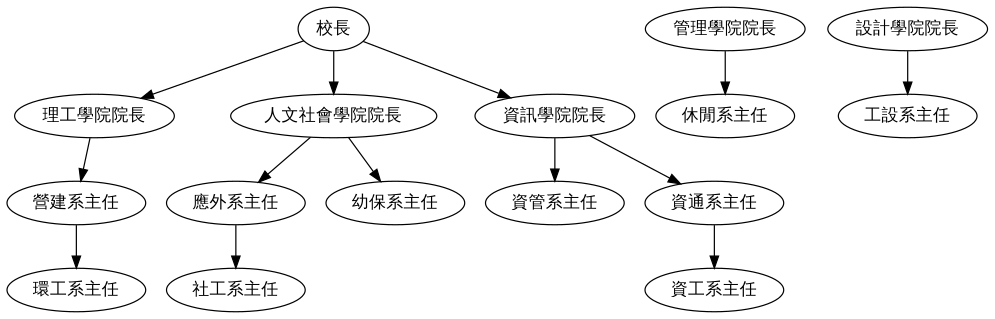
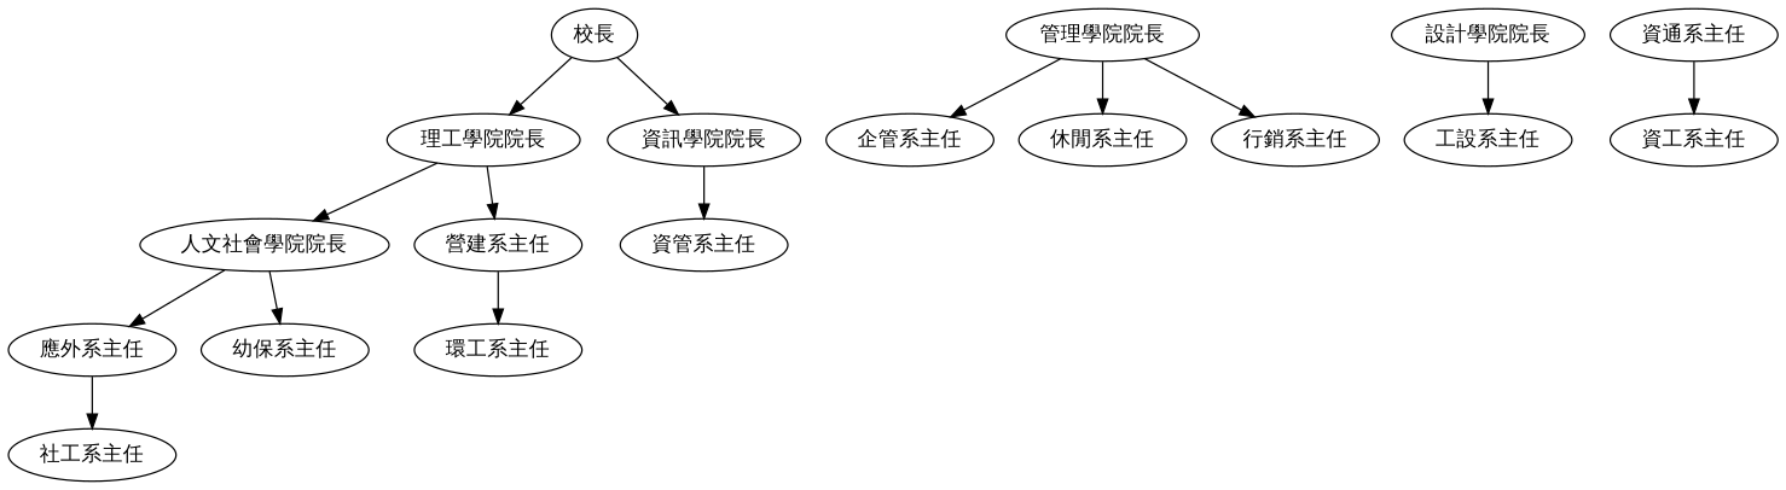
  digraph {
    n1 [label="校長"]
    n2 [label="理工學院院長"]
    n3 [label="人文社會學院院長"]
    n4 [label="資訊學院院長"]
    n5 [label="管理學院院長"]
+   n6 [label="企管系主任"]
    n7 [label="休閒系主任"]
+   n8 [label="行銷系主任"]
    n9 [label="營建系主任"]
    n10 [label="設計學院院長"]
    n11 [label="工設系主任"]
    n12 [label="應外系主任"]
    n13 [label="幼保系主任"]
    n14 [label="資管系主任"]
    n15 [label="資通系主任"]
    n16 [label="環工系主任"]
    n17 [label="社工系主任"]
    n18 [label="資工系主任"]
    n1 -> n2
-   n1 -> n3
+   n2 -> n3
    n1 -> n4
    n2 -> n9
    n3 -> n12
    n3 -> n13
    n4 -> n14
-   n4 -> n15
+   n5 -> n6
    n5 -> n7
+   n5 -> n8
    n9 -> n16
    n10 -> n11
    n12 -> n17
    n15 -> n18
  }
